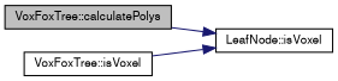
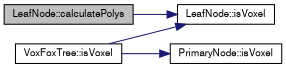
  digraph {
    rankdir=LR
    node [color=black fillcolor=white fontname=FreeSans fontsize=10 shape=record style=filled]
    edge [color=midnightblue fontname=FreeSans fontsize=10 labelfontname=FreeSans labelfontsize=10 style=solid]
-   n1 [fillcolor=grey75 fontcolor=black height=0.2 label="VoxFoxTree::calculatePolys" width=0.4]
+   n1 [fillcolor=grey75 fontcolor=black height=0.2 label="LeafNode::calculatePolys" width=0.4]
    n2 [height=0.2 label="LeafNode::isVoxel" width=0.4]
    n3 [height=0.2 label="VoxFoxTree::isVoxel" width=0.4]
+   n4 [height=0.2 label="PrimaryNode::isVoxel" width=0.4]
    n1 -> n2
    n3 -> n2
+   n3 -> n4
  }
